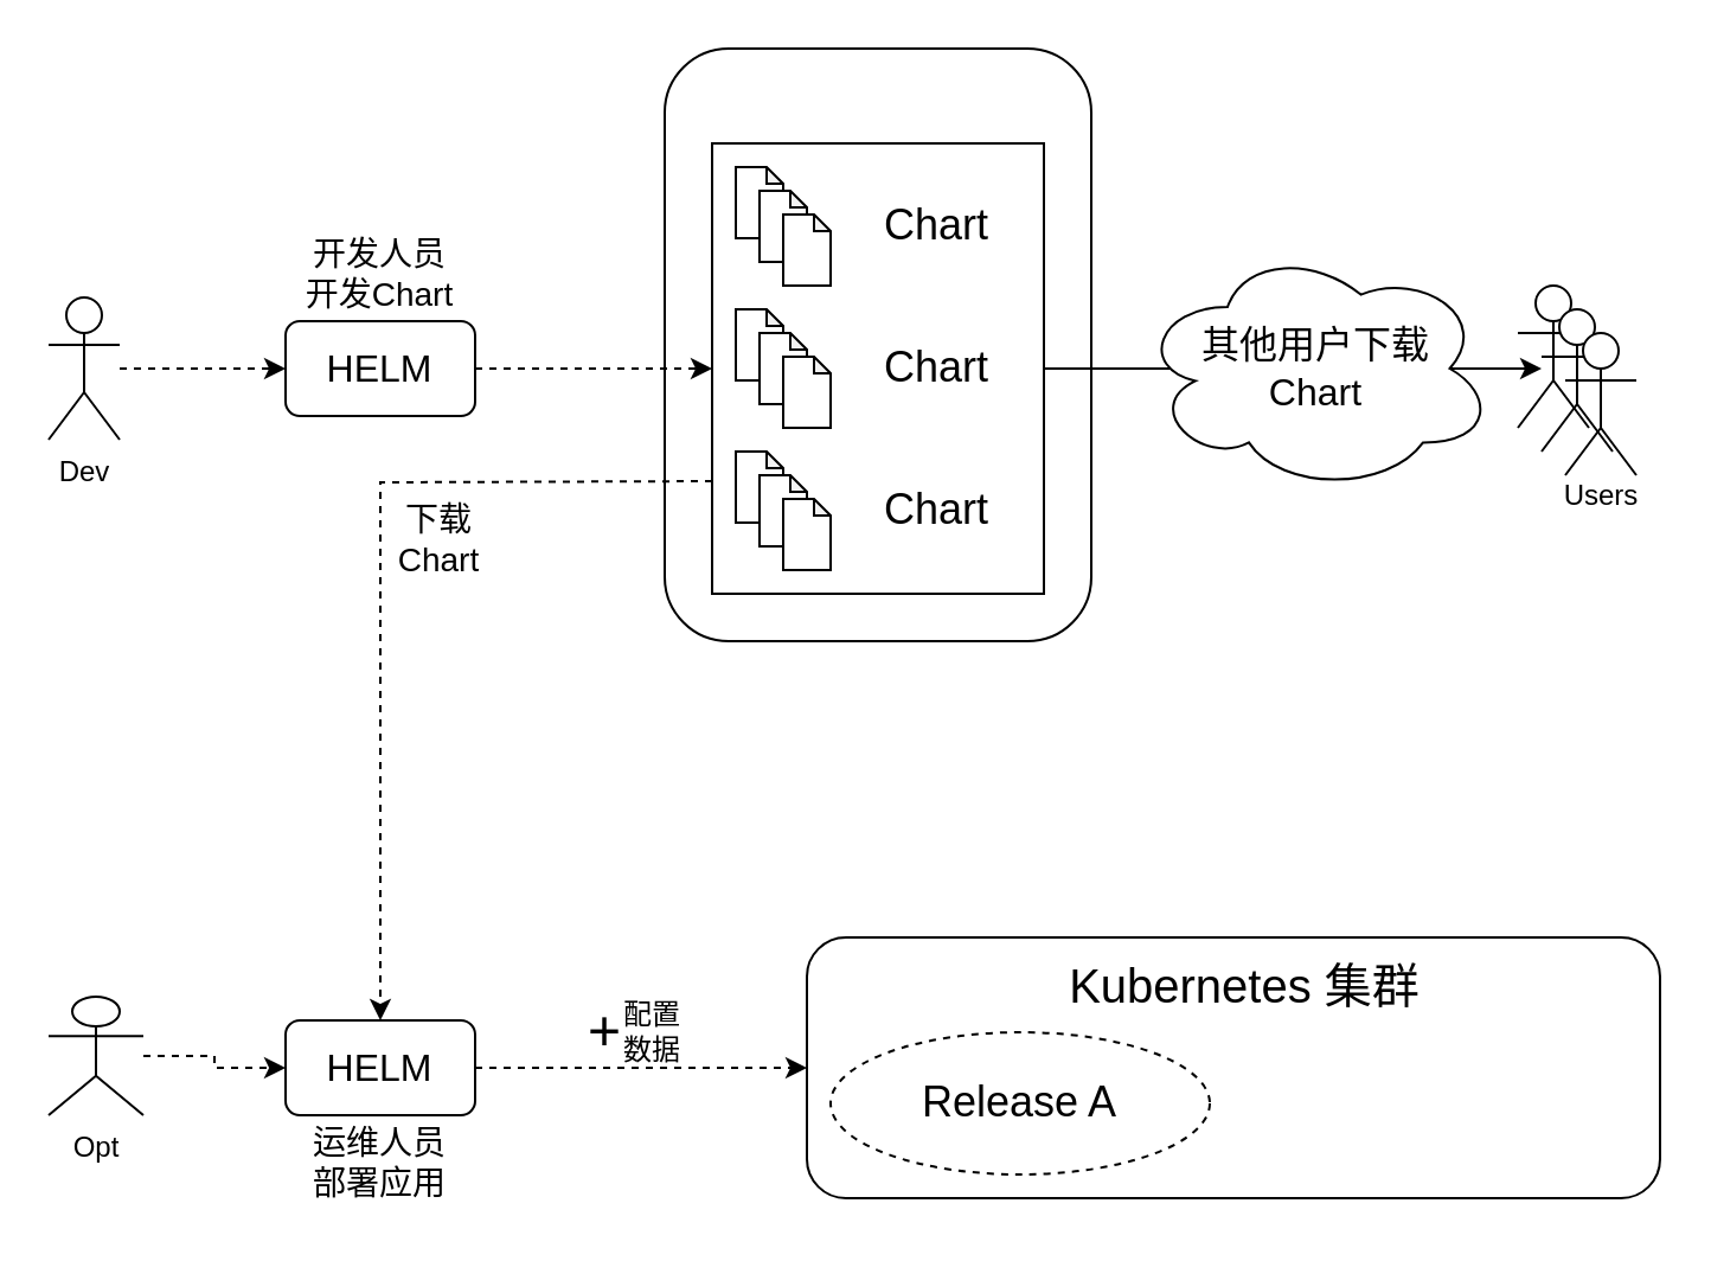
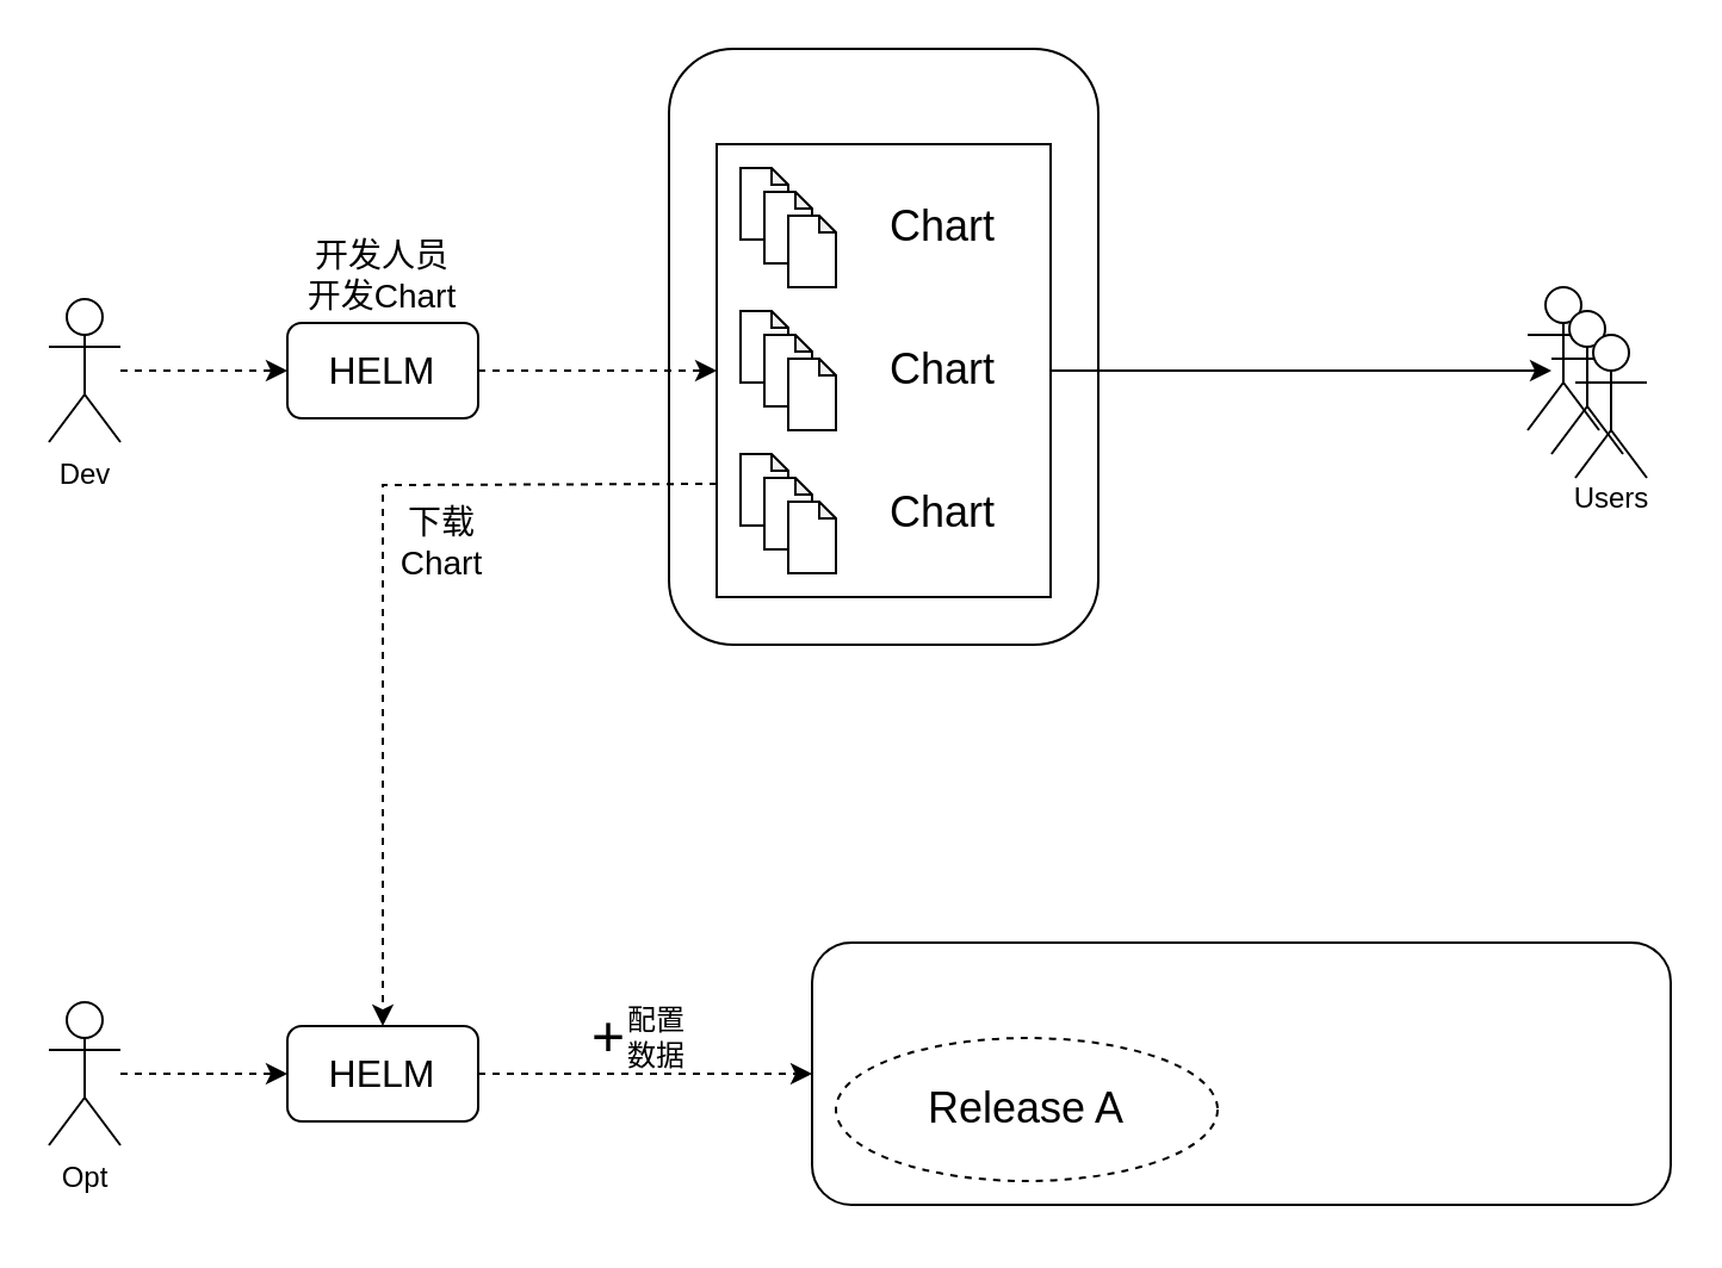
  <mxCell id="0" />
  <mxCell id="1" parent="0" />
  <mxCell id="2" value="" style="edgeStyle=orthogonalEdgeStyle;rounded=0;orthogonalLoop=1;jettySize=auto;html=1;dashed=1;" edge="1" parent="1" source="3" target="4"><mxGeometry relative="1" as="geometry" /></mxCell>
  <mxCell id="3" value="Dev" style="shape=umlActor;verticalLabelPosition=bottom;verticalAlign=top;html=1;outlineConnect=0;" vertex="1" parent="1"><mxGeometry x="20" y="125" width="30" height="60" as="geometry" /></mxCell>
  <mxCell id="4" value="HELM" style="rounded=1;whiteSpace=wrap;html=1;fontSize=16;" vertex="1" parent="1"><mxGeometry x="120" y="135" width="80" height="40" as="geometry" /></mxCell>
  <mxCell id="5" value="" style="group" vertex="1" connectable="0" parent="1"><mxGeometry x="280" width="180" height="250" as="geometry" y="20" /></mxCell>
  <mxCell id="6" value="" style="rounded=1;whiteSpace=wrap;html=1;" vertex="1" parent="5"><mxGeometry width="180" height="250" as="geometry" /></mxCell>
  <mxCell id="7" value="" style="rounded=0;whiteSpace=wrap;html=1;" vertex="1" parent="5"><mxGeometry x="20" y="40" width="140" height="190" as="geometry" /></mxCell>
  <mxCell id="8" value="" style="group" vertex="1" connectable="0" parent="5"><mxGeometry x="30" y="50" width="40" height="50" as="geometry" /></mxCell>
  <mxCell id="9" value="" style="shape=note;whiteSpace=wrap;html=1;backgroundOutline=1;darkOpacity=0.05;size=7;" vertex="1" parent="8"><mxGeometry width="20" height="30" as="geometry" /></mxCell>
  <mxCell id="10" value="" style="shape=note;whiteSpace=wrap;html=1;backgroundOutline=1;darkOpacity=0.05;size=7;" vertex="1" parent="8"><mxGeometry x="10" y="10" width="20" height="30" as="geometry" /></mxCell>
  <mxCell id="11" value="" style="shape=note;whiteSpace=wrap;html=1;backgroundOutline=1;darkOpacity=0.05;size=7;" vertex="1" parent="8"><mxGeometry x="20" y="20" width="20" height="30" as="geometry" /></mxCell>
  <mxCell id="12" value="" style="group" vertex="1" connectable="0" parent="5"><mxGeometry x="30" y="110" width="40" height="50" as="geometry" /></mxCell>
  <mxCell id="13" value="" style="shape=note;whiteSpace=wrap;html=1;backgroundOutline=1;darkOpacity=0.05;size=7;" vertex="1" parent="12"><mxGeometry width="20" height="30" as="geometry" /></mxCell>
  <mxCell id="14" value="" style="shape=note;whiteSpace=wrap;html=1;backgroundOutline=1;darkOpacity=0.05;size=7;" vertex="1" parent="12"><mxGeometry x="10" y="10" width="20" height="30" as="geometry" /></mxCell>
  <mxCell id="15" value="" style="shape=note;whiteSpace=wrap;html=1;backgroundOutline=1;darkOpacity=0.05;size=7;" vertex="1" parent="12"><mxGeometry x="20" y="20" width="20" height="30" as="geometry" /></mxCell>
  <mxCell id="16" value="" style="group" vertex="1" connectable="0" parent="5"><mxGeometry x="30" y="170" width="40" height="50" as="geometry" /></mxCell>
  <mxCell id="17" value="" style="shape=note;whiteSpace=wrap;html=1;backgroundOutline=1;darkOpacity=0.05;size=7;" vertex="1" parent="16"><mxGeometry width="20" height="30" as="geometry" /></mxCell>
  <mxCell id="18" value="" style="shape=note;whiteSpace=wrap;html=1;backgroundOutline=1;darkOpacity=0.05;size=7;" vertex="1" parent="16"><mxGeometry x="10" y="10" width="20" height="30" as="geometry" /></mxCell>
  <mxCell id="19" value="" style="shape=note;whiteSpace=wrap;html=1;backgroundOutline=1;darkOpacity=0.05;size=7;" vertex="1" parent="16"><mxGeometry x="20" y="20" width="20" height="30" as="geometry" /></mxCell>
  <mxCell id="20" value="Chart" style="text;html=1;strokeColor=none;fillColor=none;align=center;verticalAlign=middle;whiteSpace=wrap;rounded=0;fontSize=18;" vertex="1" parent="5"><mxGeometry x="85" y="60" width="60" height="30" as="geometry" /></mxCell>
  <mxCell id="21" value="Chart" style="text;html=1;strokeColor=none;fillColor=none;align=center;verticalAlign=middle;whiteSpace=wrap;rounded=0;fontSize=18;" vertex="1" parent="5"><mxGeometry x="85" y="120" width="60" height="30" as="geometry" /></mxCell>
  <mxCell id="22" value="Chart" style="text;html=1;strokeColor=none;fillColor=none;align=center;verticalAlign=middle;whiteSpace=wrap;rounded=0;fontSize=18;" vertex="1" parent="5"><mxGeometry x="85" y="180" width="60" height="30" as="geometry" /></mxCell>
  <mxCell id="23" value="" style="edgeStyle=orthogonalEdgeStyle;rounded=0;orthogonalLoop=1;jettySize=auto;html=1;entryX=0;entryY=0.5;entryDx=0;entryDy=0;dashed=1;" edge="1" parent="1" source="4" target="7"><mxGeometry relative="1" as="geometry" /></mxCell>
  <mxCell id="24" value="开发人员&lt;br style=&quot;font-size: 14px;&quot;&gt;开发Chart" style="text;html=1;strokeColor=none;fillColor=none;align=center;verticalAlign=middle;whiteSpace=wrap;rounded=0;fontSize=14;" vertex="1" parent="1"><mxGeometry x="115" y="95" width="90" height="40" as="geometry" /></mxCell>
  <mxCell id="25" value="" style="group" vertex="1" connectable="0" parent="1"><mxGeometry x="640" y="120" width="60" height="104" as="geometry" /></mxCell>
  <mxCell id="26" value="" style="shape=umlActor;verticalLabelPosition=bottom;verticalAlign=top;html=1;outlineConnect=0;" vertex="1" parent="25"><mxGeometry width="30" height="60" as="geometry" /></mxCell>
  <mxCell id="27" value="" style="shape=umlActor;verticalLabelPosition=bottom;verticalAlign=top;html=1;outlineConnect=0;" vertex="1" parent="25"><mxGeometry x="10" y="10" width="30" height="60" as="geometry" /></mxCell>
  <mxCell id="28" value="" style="shape=umlActor;verticalLabelPosition=bottom;verticalAlign=top;html=1;outlineConnect=0;" vertex="1" parent="25"><mxGeometry x="20" y="20" width="30" height="60" as="geometry" /></mxCell>
  <mxCell id="29" value="Users" style="text;html=1;align=center;verticalAlign=middle;resizable=0;points=[];autosize=1;strokeColor=none;fillColor=none;" vertex="1" parent="25"><mxGeometry x="10" y="74" width="50" height="30" as="geometry" /></mxCell>
  <mxCell id="30" value="" style="endArrow=classic;html=1;rounded=0;exitX=1;exitY=0.5;exitDx=0;exitDy=0;" edge="1" parent="1" source="7"><mxGeometry width="50" height="50" relative="1" as="geometry"><mxPoint x="500" y="170" as="sourcePoint" /><mxPoint x="650" y="155" as="targetPoint" /></mxGeometry></mxCell>
- <mxCell id="31" value="其他用户下载&lt;br style=&quot;font-size: 16px;&quot;&gt;Chart" style="ellipse;shape=cloud;whiteSpace=wrap;html=1;fontSize=16;" vertex="1" parent="1"><mxGeometry x="480" y="103" width="150" height="104" as="geometry" /></mxCell>
  <mxCell id="32" value="" style="edgeStyle=orthogonalEdgeStyle;rounded=0;orthogonalLoop=1;jettySize=auto;html=1;dashed=1;" edge="1" parent="1" source="33" target="34"><mxGeometry relative="1" as="geometry" /></mxCell>
- <mxCell id="33" value="Opt" style="shape=umlActor;verticalLabelPosition=bottom;verticalAlign=top;html=1;outlineConnect=0;" vertex="1" parent="1"><mxGeometry x="20" y="420" width="40" height="50" as="geometry" /></mxCell>
+ <mxCell id="33" value="Opt" style="shape=umlActor;verticalLabelPosition=bottom;verticalAlign=top;html=1;outlineConnect=0;" vertex="1" parent="1"><mxGeometry x="20" y="420" width="30" height="60" as="geometry" /></mxCell>
  <mxCell id="34" value="HELM" style="rounded=1;whiteSpace=wrap;html=1;fontSize=16;" vertex="1" parent="1"><mxGeometry x="120" y="430" width="80" height="40" as="geometry" /></mxCell>
- <mxCell id="35" value="运维人员&lt;br&gt;部署应用" style="text;html=1;strokeColor=none;fillColor=none;align=center;verticalAlign=middle;whiteSpace=wrap;rounded=0;fontSize=14;" vertex="1" parent="1"><mxGeometry x="115" y="470" width="90" height="40" as="geometry" /></mxCell>
  <mxCell id="36" value="" style="endArrow=classic;html=1;rounded=0;entryX=0.5;entryY=0;entryDx=0;entryDy=0;exitX=0;exitY=0.75;exitDx=0;exitDy=0;dashed=1;" edge="1" parent="1" source="7" target="34"><mxGeometry width="50" height="50" relative="1" as="geometry"><mxPoint x="130" y="330" as="sourcePoint" /><mxPoint x="180" y="280" as="targetPoint" /><Array as="points"><mxPoint x="160" y="203" /></Array></mxGeometry></mxCell>
  <mxCell id="37" value="下载&lt;br&gt;Chart" style="text;html=1;strokeColor=none;fillColor=none;align=center;verticalAlign=middle;whiteSpace=wrap;rounded=0;fontSize=14;" vertex="1" parent="1"><mxGeometry x="140" y="207" width="90" height="40" as="geometry" /></mxCell>
  <mxCell id="38" value="" style="group" vertex="1" connectable="0" parent="1"><mxGeometry x="340" y="395" width="360" height="110" as="geometry" /></mxCell>
  <mxCell id="39" value="" style="rounded=1;whiteSpace=wrap;html=1;" vertex="1" parent="38"><mxGeometry width="360" height="110" as="geometry" /></mxCell>
  <mxCell id="40" value="Release A" style="ellipse;whiteSpace=wrap;html=1;fontSize=18;dashed=1;" vertex="1" parent="38"><mxGeometry x="10" y="40" width="160" height="60" as="geometry" /></mxCell>
- <mxCell id="41" value="Kubernetes 集群" style="text;html=1;strokeColor=none;fillColor=none;align=center;verticalAlign=middle;whiteSpace=wrap;rounded=0;fontSize=20;" vertex="1" parent="38"><mxGeometry x="85" width="200" height="40" as="geometry" /></mxCell>
  <mxCell id="42" value="" style="endArrow=classic;html=1;rounded=0;exitX=1;exitY=0.5;exitDx=0;exitDy=0;entryX=0;entryY=0.5;entryDx=0;entryDy=0;dashed=1;" edge="1" parent="1" source="34" target="39"><mxGeometry width="50" height="50" relative="1" as="geometry"><mxPoint x="280" y="600" as="sourcePoint" /><mxPoint x="330" y="550" as="targetPoint" /></mxGeometry></mxCell>
  <mxCell id="43" value="+" style="text;html=1;strokeColor=none;fillColor=none;align=center;verticalAlign=middle;whiteSpace=wrap;rounded=0;fontSize=24;" vertex="1" parent="1"><mxGeometry x="240" y="420" width="30" height="30" as="geometry" /></mxCell>
  <mxCell id="44" value="配置&lt;br&gt;数据" style="text;html=1;strokeColor=none;fillColor=none;align=center;verticalAlign=middle;whiteSpace=wrap;rounded=0;" vertex="1" parent="1"><mxGeometry x="260" y="420" width="30" height="30" as="geometry" /></mxCell>
